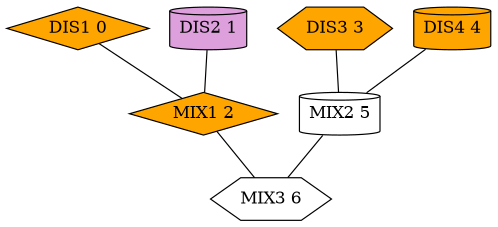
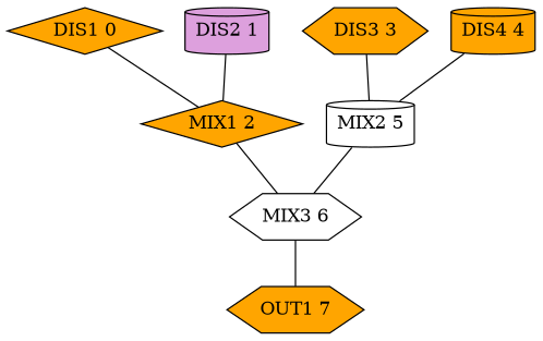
  graph {
    node [fillcolor=orange shape=hexagon style=filled]
    n1 [label="DIS1 0" shape=diamond]
    n2 [label="MIX1 2" shape=diamond]
    n3 [fillcolor=white label="MIX3 6"]
    n4 [fillcolor=plum label="DIS2 1" shape=cylinder]
+   n5 [label="OUT1 7"]
    n6 [label="DIS3 3"]
    n7 [fillcolor=white label="MIX2 5" shape=cylinder]
    n8 [label="DIS4 4" shape=cylinder]
    n1 -- n2
    n2 -- n3
+   n3 -- n5
    n4 -- n2
    n6 -- n7
    n7 -- n3
    n8 -- n7
  }
